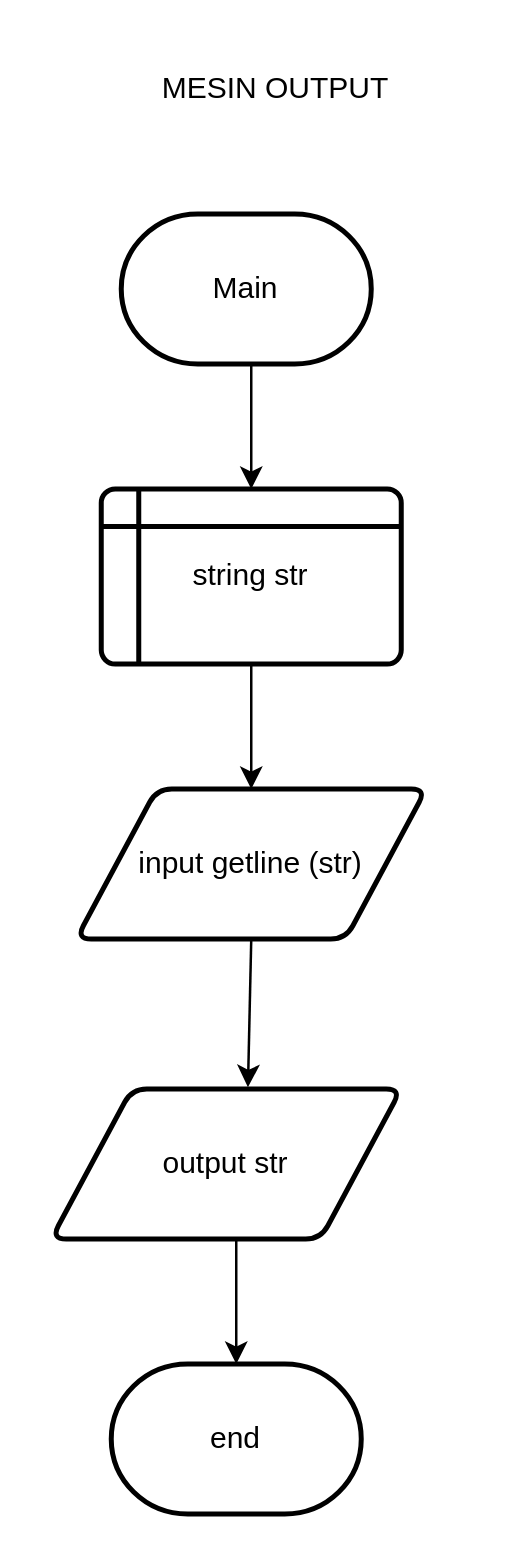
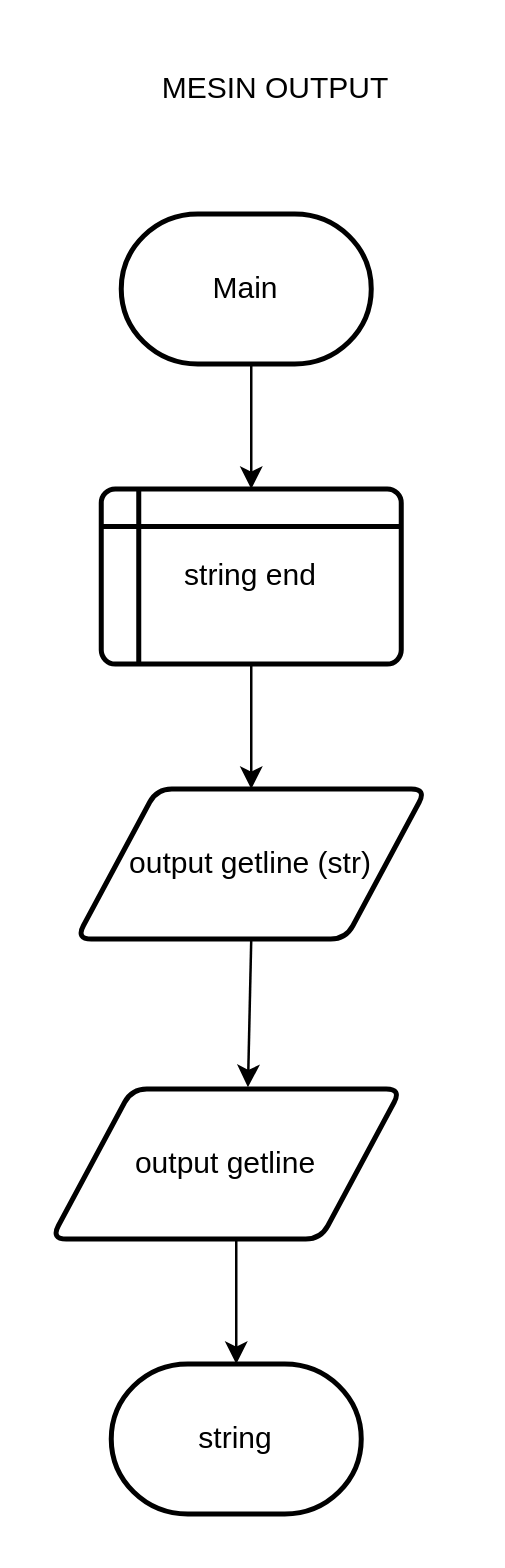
  <mxCell id="0" />
  <mxCell id="1" parent="0" />
  <mxCell id="2" value="Main" style="strokeWidth=2;html=1;shape=mxgraph.flowchart.terminator;whiteSpace=wrap;" parent="1" vertex="1"><mxGeometry x="48" y="85" width="100" height="60" as="geometry" /></mxCell>
- <mxCell id="3" value="string str" style="shape=internalStorage;whiteSpace=wrap;html=1;dx=15;dy=15;rounded=1;arcSize=8;strokeWidth=2;" parent="1" vertex="1"><mxGeometry x="40" y="195" width="120" height="70" as="geometry" /></mxCell>
+ <mxCell id="3" value="string end" style="shape=internalStorage;whiteSpace=wrap;html=1;dx=15;dy=15;rounded=1;arcSize=8;strokeWidth=2;" parent="1" vertex="1"><mxGeometry x="40" y="195" width="120" height="70" as="geometry" /></mxCell>
  <mxCell id="4" value="" style="endArrow=classic;html=1;rounded=0;exitX=0.5;exitY=1;exitDx=0;exitDy=0;entryX=0.5;entryY=0;entryDx=0;entryDy=0;" parent="1" target="3" edge="1"><mxGeometry width="50" height="50" relative="1" as="geometry"><mxPoint x="100" y="145" as="sourcePoint" /><mxPoint x="110" y="45" as="targetPoint" /></mxGeometry></mxCell>
- <mxCell id="5" value="input getline (str)" style="shape=parallelogram;html=1;strokeWidth=2;perimeter=parallelogramPerimeter;whiteSpace=wrap;rounded=1;arcSize=12;size=0.23;" parent="1" vertex="1"><mxGeometry x="30" y="315" width="140" height="60" as="geometry" /></mxCell>
- <mxCell id="6" value="output str" style="shape=parallelogram;html=1;strokeWidth=2;perimeter=parallelogramPerimeter;whiteSpace=wrap;rounded=1;arcSize=12;size=0.23;" parent="1" vertex="1"><mxGeometry x="20" y="435" width="140" height="60" as="geometry" /></mxCell>
- <mxCell id="7" value="end" style="strokeWidth=2;html=1;shape=mxgraph.flowchart.terminator;whiteSpace=wrap;" parent="1" vertex="1"><mxGeometry x="44" y="545" width="100" height="60" as="geometry" /></mxCell>
+ <mxCell id="5" value="output getline (str)" style="shape=parallelogram;html=1;strokeWidth=2;perimeter=parallelogramPerimeter;whiteSpace=wrap;rounded=1;arcSize=12;size=0.23;" parent="1" vertex="1"><mxGeometry x="30" y="315" width="140" height="60" as="geometry" /></mxCell>
+ <mxCell id="6" value="output getline" style="shape=parallelogram;html=1;strokeWidth=2;perimeter=parallelogramPerimeter;whiteSpace=wrap;rounded=1;arcSize=12;size=0.23;" parent="1" vertex="1"><mxGeometry x="20" y="435" width="140" height="60" as="geometry" /></mxCell>
+ <mxCell id="7" value="string" style="strokeWidth=2;html=1;shape=mxgraph.flowchart.terminator;whiteSpace=wrap;" parent="1" vertex="1"><mxGeometry x="44" y="545" width="100" height="60" as="geometry" /></mxCell>
  <mxCell id="8" value="" style="endArrow=classic;html=1;rounded=0;exitX=0.5;exitY=1;exitDx=0;exitDy=0;entryX=0.5;entryY=0;entryDx=0;entryDy=0;" parent="1" source="3" target="5" edge="1"><mxGeometry width="50" height="50" relative="1" as="geometry"><mxPoint x="60" y="455" as="sourcePoint" /><mxPoint x="110" y="405" as="targetPoint" /></mxGeometry></mxCell>
  <mxCell id="9" value="" style="endArrow=classic;html=1;rounded=0;exitX=0.5;exitY=1;exitDx=0;exitDy=0;entryX=0.562;entryY=-0.011;entryDx=0;entryDy=0;entryPerimeter=0;" parent="1" source="5" target="6" edge="1"><mxGeometry width="50" height="50" relative="1" as="geometry"><mxPoint x="70" y="465" as="sourcePoint" /><mxPoint x="120" y="415" as="targetPoint" /></mxGeometry></mxCell>
  <mxCell id="10" value="" style="endArrow=classic;html=1;rounded=0;entryX=0.5;entryY=0;entryDx=0;entryDy=0;entryPerimeter=0;" parent="1" target="7" edge="1"><mxGeometry width="50" height="50" relative="1" as="geometry"><mxPoint x="94" y="495" as="sourcePoint" /><mxPoint x="130" y="425" as="targetPoint" /></mxGeometry></mxCell>
  <mxCell id="11" value="MESIN OUTPUT" style="text;html=1;strokeColor=none;fillColor=none;align=center;verticalAlign=middle;whiteSpace=wrap;rounded=0;" parent="1" vertex="1"><mxGeometry x="40" y="20" width="140" height="30" as="geometry" /></mxCell>
